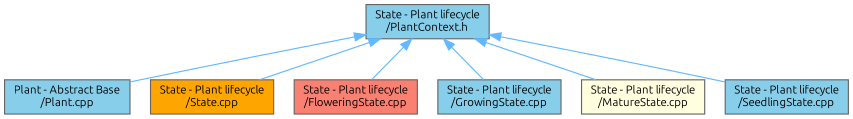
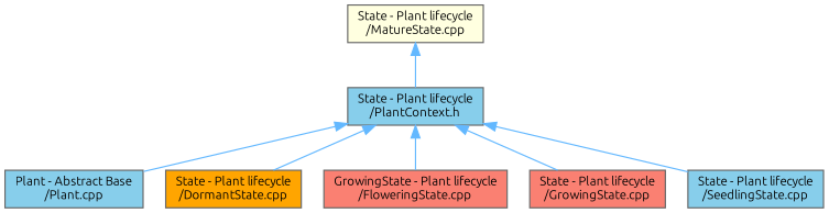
  digraph {
    fontname=Ubuntu
    node [color=grey40 fillcolor=skyblue fontname=Ubuntu fontsize=10 shape=box style=filled]
    edge [color=steelblue1 dir=back fontname=Ubuntu fontsize=10 labelfontname=Helvetica labelfontsize=10 style=solid]
    n1 [color=gray40 fontcolor=black height=0.2 label="State - Plant lifecycle\l/PlantContext.h" width=0.4]
    n2 [height=0.2 label="Plant - Abstract Base\l/Plant.cpp" width=0.4]
-   n3 [fillcolor=orange height=0.2 label="State - Plant lifecycle\l/State.cpp" width=0.4]
-   n4 [fillcolor=salmon height=0.2 label="State - Plant lifecycle\l/FloweringState.cpp" width=0.4]
-   n5 [height=0.2 label="State - Plant lifecycle\l/GrowingState.cpp" width=0.4]
+   n3 [fillcolor=orange height=0.2 label="State - Plant lifecycle\l/DormantState.cpp" width=0.4]
+   n4 [fillcolor=salmon height=0.2 label="GrowingState - Plant lifecycle\l/FloweringState.cpp" width=0.4]
+   n5 [fillcolor=salmon height=0.2 label="State - Plant lifecycle\l/GrowingState.cpp" width=0.4]
    n6 [fillcolor=lightyellow height=0.2 label="State - Plant lifecycle\l/MatureState.cpp" width=0.4]
    n7 [height=0.2 label="State - Plant lifecycle\l/SeedlingState.cpp" width=0.4]
    n1 -> n2
    n1 -> n3
    n1 -> n4
    n1 -> n5
-   n1 -> n6
+   n6 -> n1
    n1 -> n7
  }
